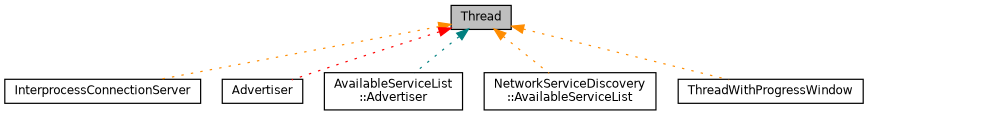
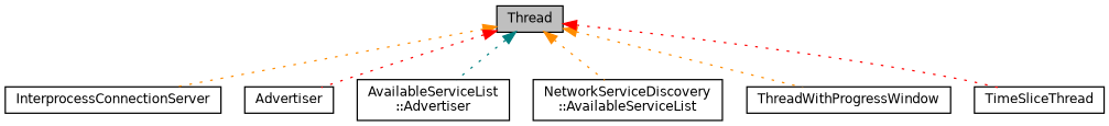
  digraph {
    rankdir=TB
    node [color=black fontname=Helvetica fontsize=10 shape=record]
    edge [color=darkorange dir=back fontname=Helvetica fontsize=10 labelfontname=Helvetica labelfontsize=10 style=dotted]
    n1 [fillcolor=grey75 fontcolor=black height=0.2 label=Thread style=filled width=0.4]
    n2 [height=0.2 label=InterprocessConnectionServer width=0.4]
    n3 [height=0.2 label=Advertiser width=0.4]
    n4 [height=0.2 label="AvailableServiceList\l::Advertiser" width=0.4]
    n5 [height=0.2 label="NetworkServiceDiscovery\l::AvailableServiceList" width=0.4]
    n6 [height=0.2 label=ThreadWithProgressWindow width=0.4]
+   n7 [height=0.2 label=TimeSliceThread width=0.4]
    n1 -> n2
    n1 -> n3 [color=red]
    n1 -> n4 [color=teal]
    n1 -> n5
    n1 -> n6
+   n1 -> n7 [color=red]
  }
